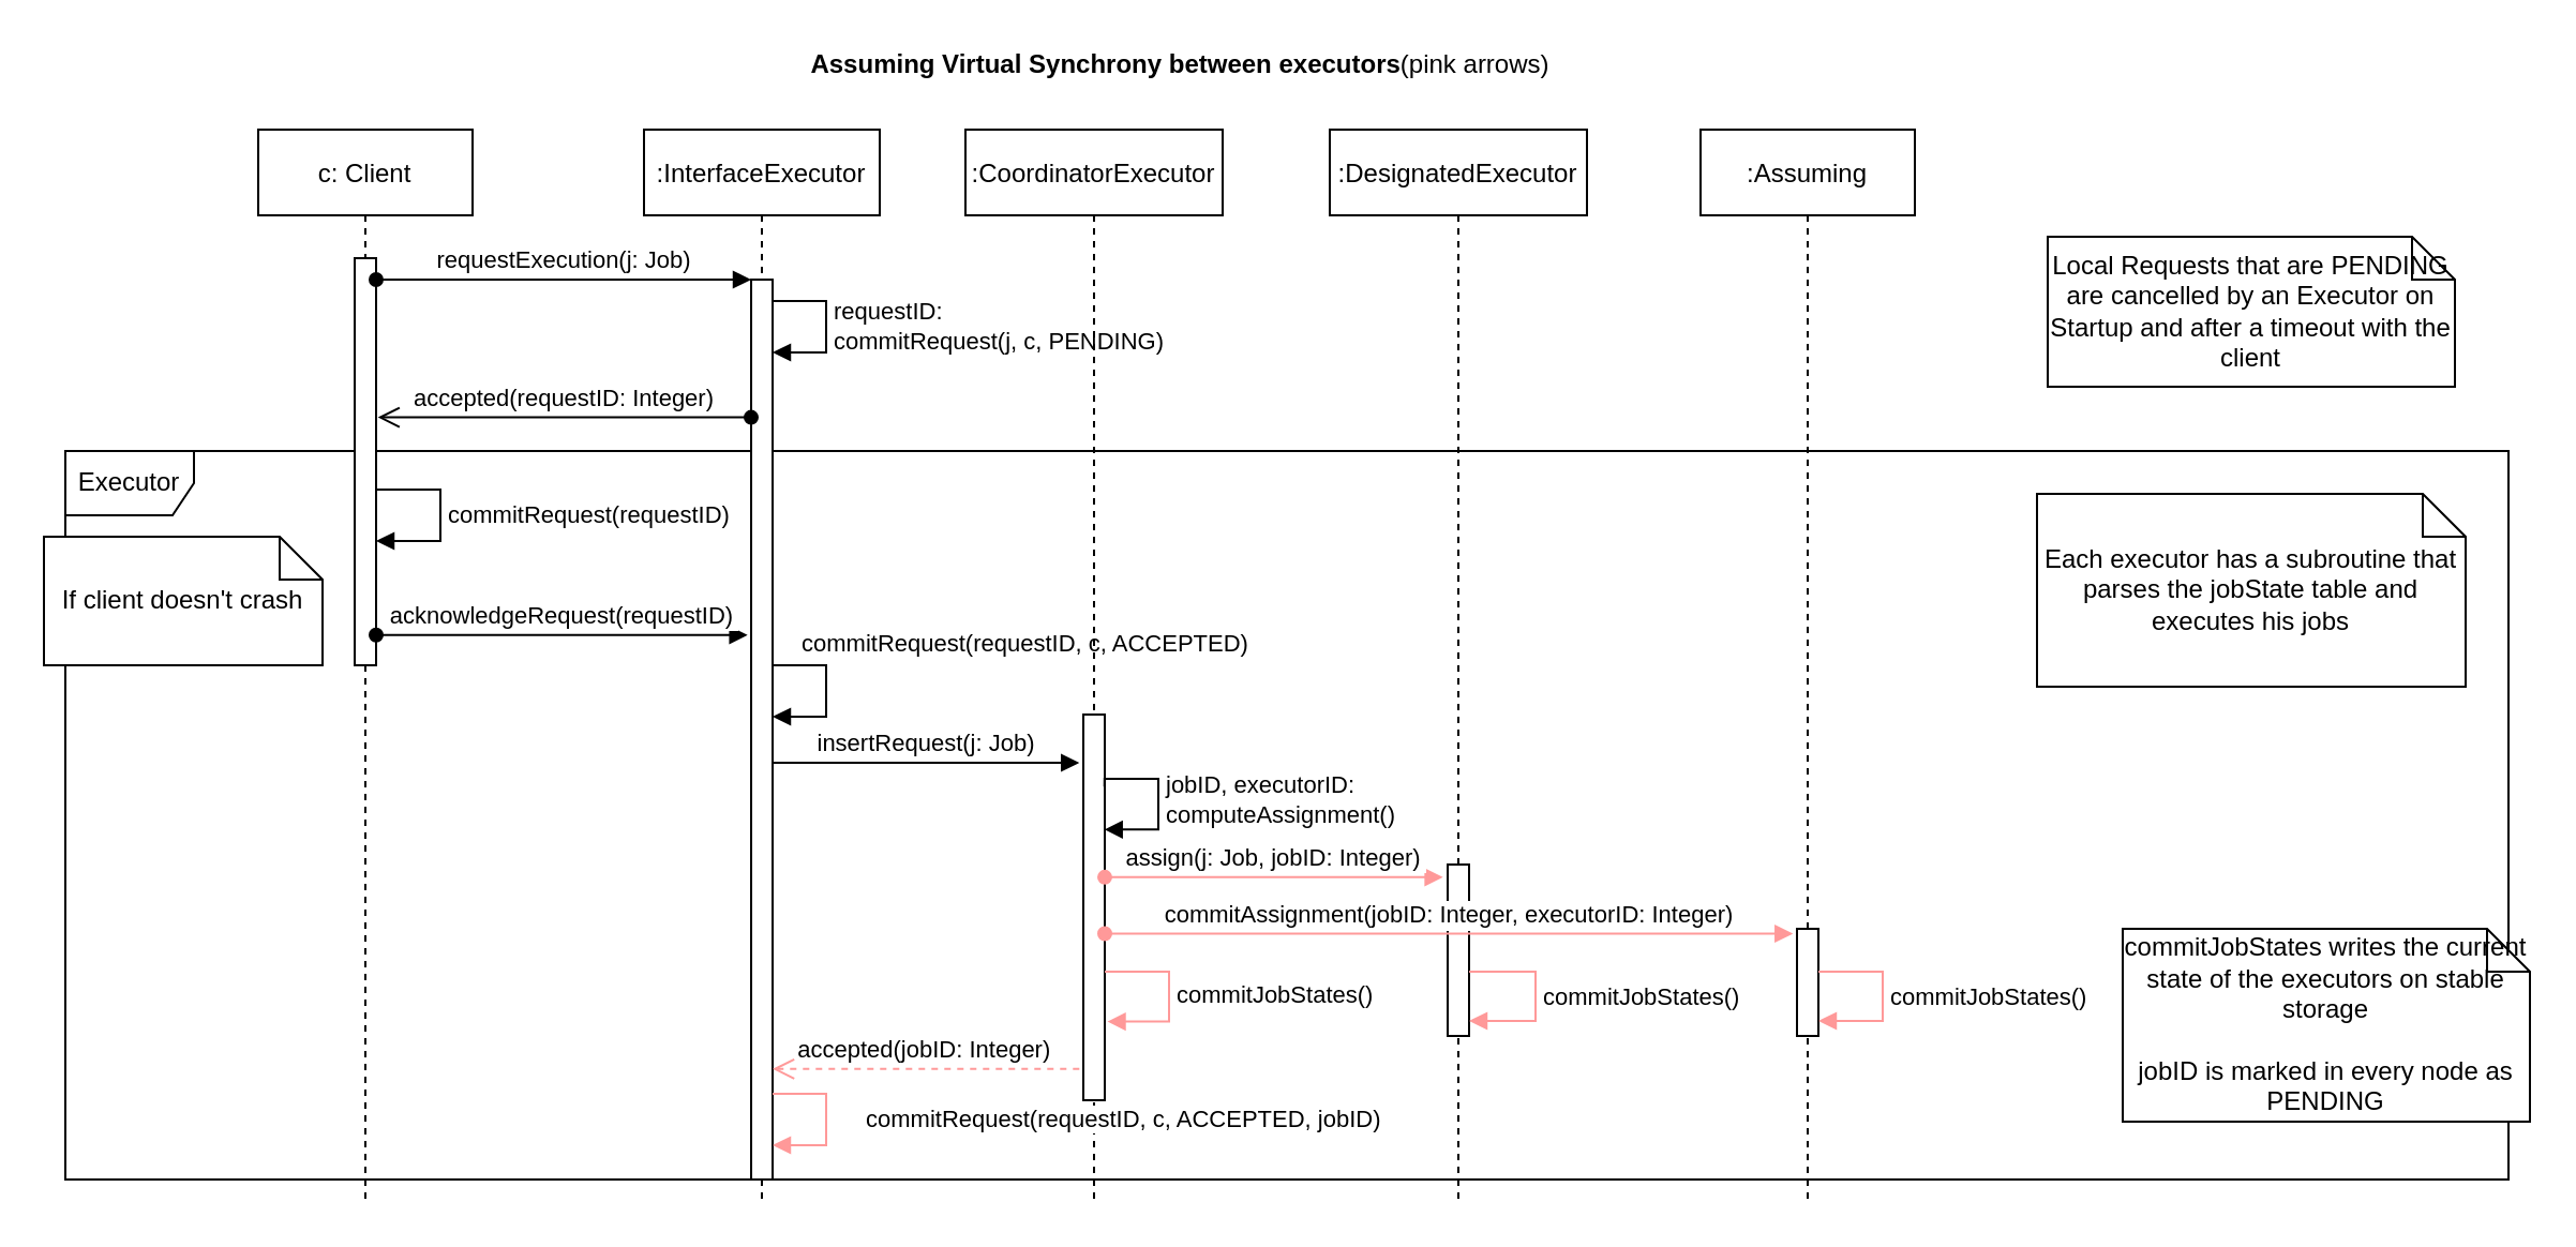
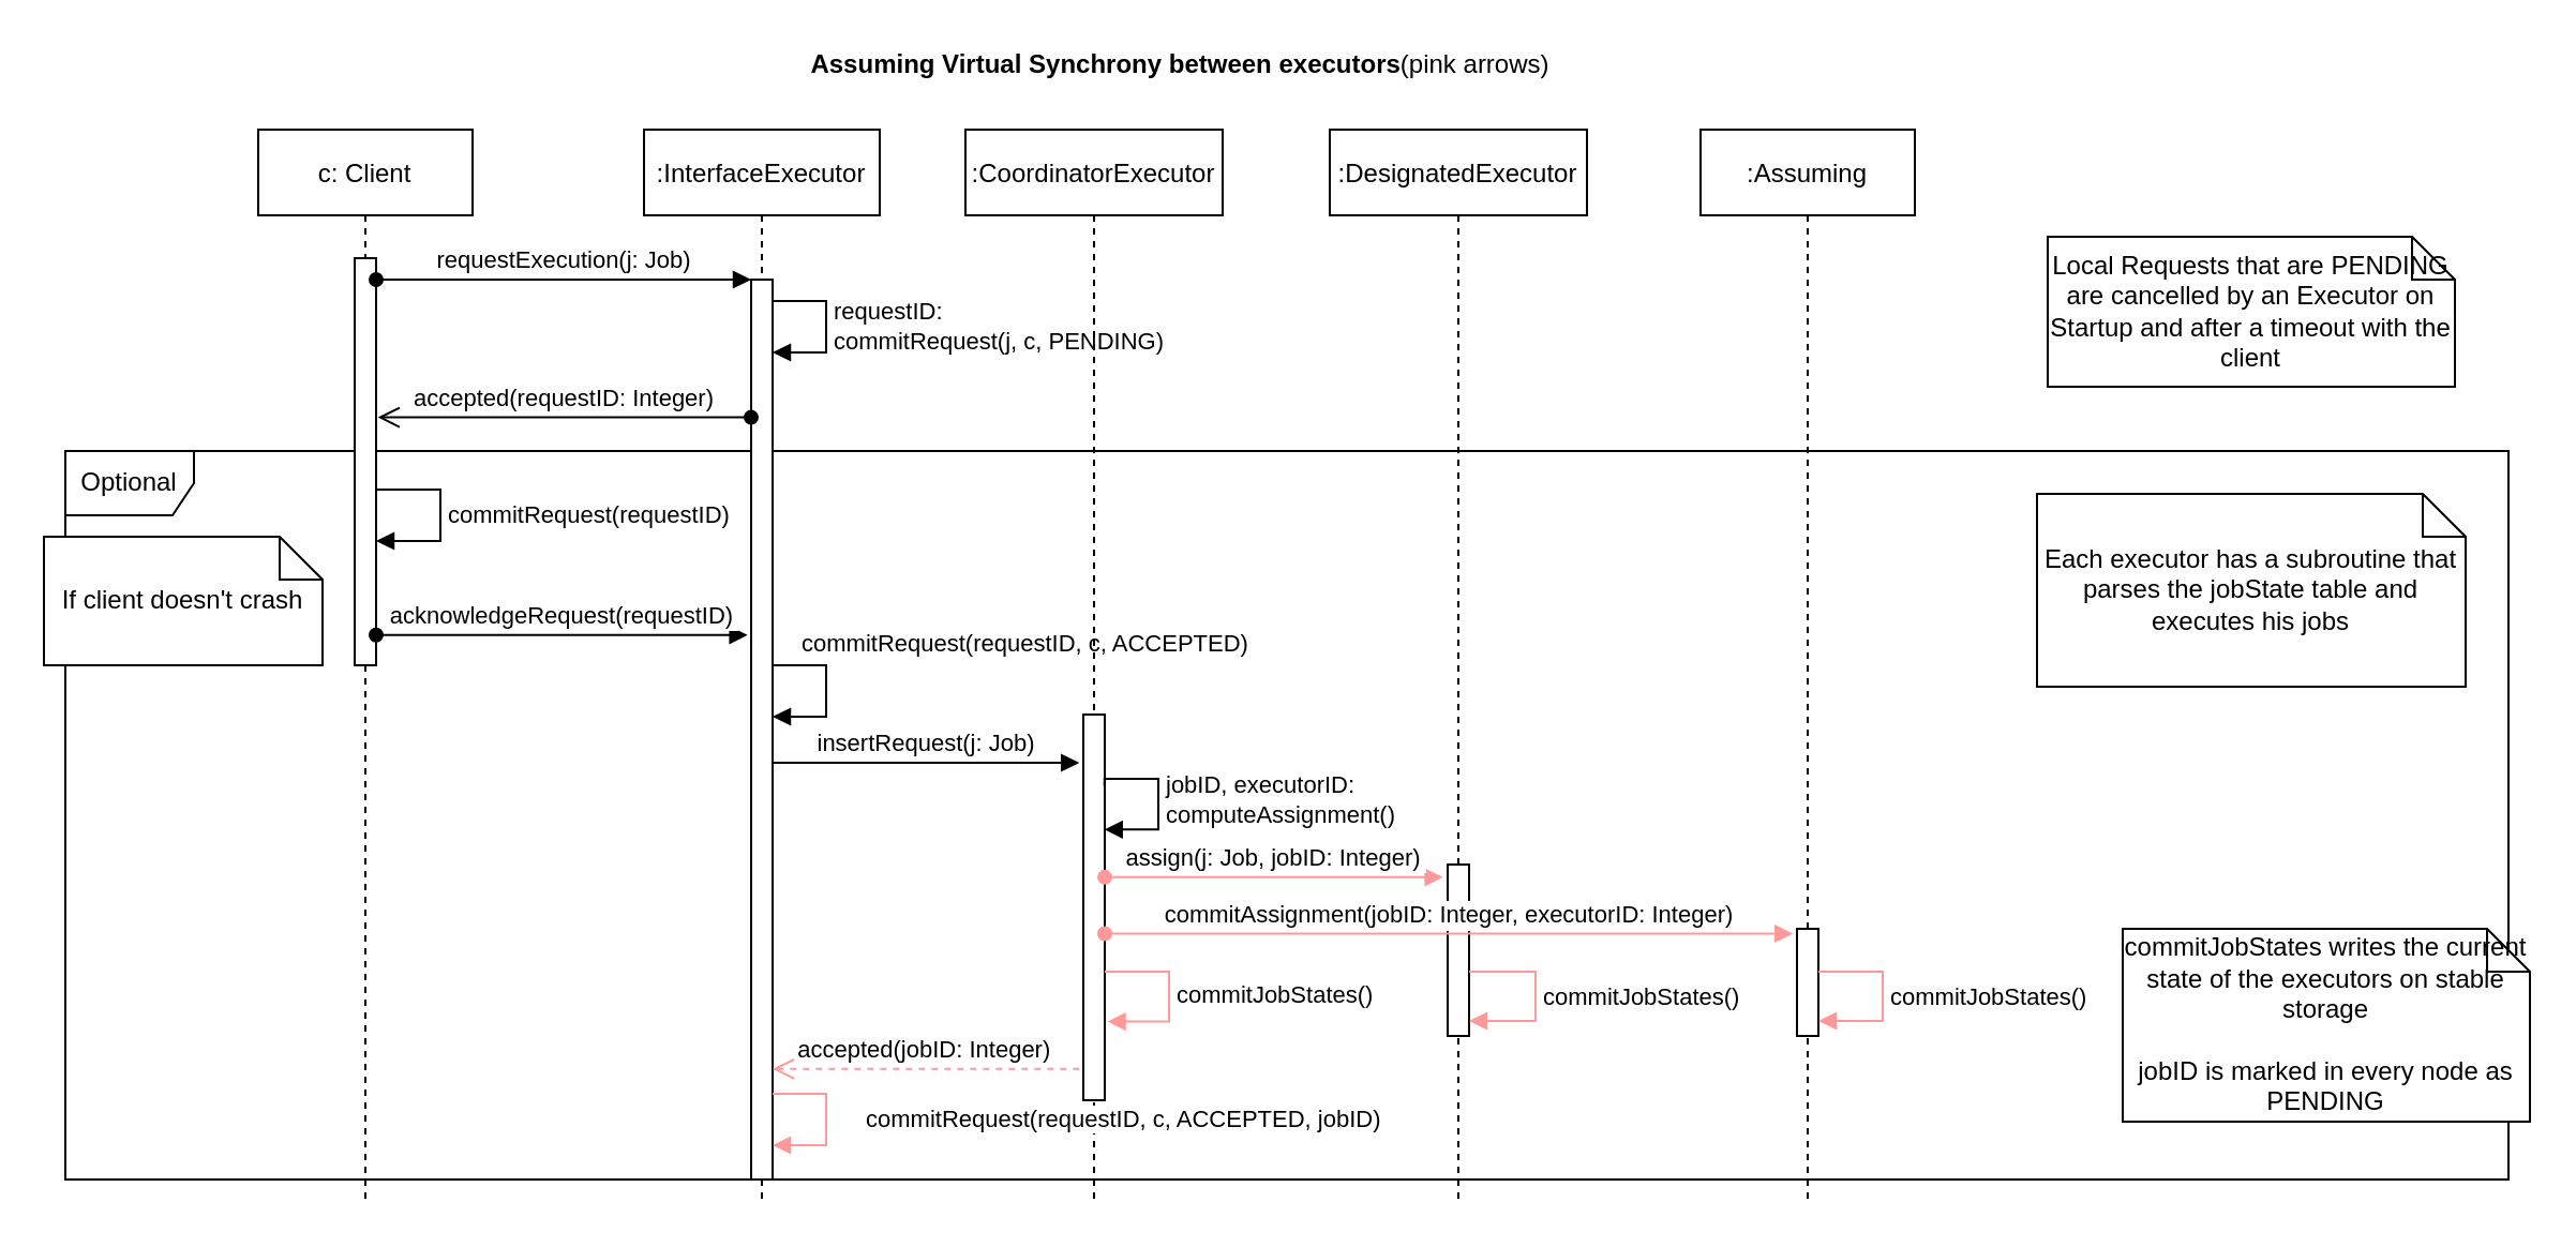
  <mxCell id="0" />
  <mxCell id="1" parent="0" />
- <mxCell id="2" value="Executor" style="shape=umlFrame;whiteSpace=wrap;html=1;" vertex="1" parent="1"><mxGeometry x="30" y="210" width="1140" height="340" as="geometry" /></mxCell>
+ <mxCell id="2" value="Optional" style="shape=umlFrame;whiteSpace=wrap;html=1;" vertex="1" parent="1"><mxGeometry x="30" y="210" width="1140" height="340" as="geometry" /></mxCell>
  <mxCell id="3" value="c: Client" style="shape=umlLifeline;perimeter=lifelinePerimeter;container=1;collapsible=0;recursiveResize=0;rounded=0;shadow=0;strokeWidth=1;" parent="1" vertex="1"><mxGeometry x="120" y="60" width="100" height="500" as="geometry" /></mxCell>
  <mxCell id="4" value="" style="points=[];perimeter=orthogonalPerimeter;rounded=0;shadow=0;strokeWidth=1;" parent="3" vertex="1"><mxGeometry x="45" y="60" width="10" height="190" as="geometry" /></mxCell>
  <mxCell id="5" value="&lt;div&gt;commitRequest(requestID)&lt;/div&gt;" style="edgeStyle=orthogonalEdgeStyle;html=1;align=left;spacingLeft=2;endArrow=block;rounded=0;" edge="1" parent="3" source="4" target="4"><mxGeometry relative="1" as="geometry"><mxPoint x="55" y="168" as="sourcePoint" /><Array as="points"><mxPoint x="85" y="168" /><mxPoint x="85" y="192" /></Array><mxPoint x="55" y="192" as="targetPoint" /></mxGeometry></mxCell>
  <mxCell id="6" value=":InterfaceExecutor" style="shape=umlLifeline;perimeter=lifelinePerimeter;container=1;collapsible=0;recursiveResize=0;rounded=0;shadow=0;strokeWidth=1;" parent="1" vertex="1"><mxGeometry x="300" y="60" width="110" height="500" as="geometry" /></mxCell>
  <mxCell id="7" value="" style="points=[];perimeter=orthogonalPerimeter;rounded=0;shadow=0;strokeWidth=1;" parent="6" vertex="1"><mxGeometry x="50" y="70" width="10" height="420" as="geometry" /></mxCell>
  <mxCell id="8" value="&lt;div&gt;requestID: &lt;br&gt;&lt;/div&gt;&lt;div&gt;commitRequest(j, c, PENDING)&lt;/div&gt;" style="edgeStyle=orthogonalEdgeStyle;html=1;align=left;spacingLeft=2;endArrow=block;rounded=0;" edge="1" parent="6" source="7" target="7"><mxGeometry relative="1" as="geometry"><mxPoint x="60" y="80" as="sourcePoint" /><Array as="points"><mxPoint x="85" y="80" /><mxPoint x="85" y="104" /></Array><mxPoint x="60.0" y="103.67" as="targetPoint" /></mxGeometry></mxCell>
  <mxCell id="9" value="&lt;div&gt;commitRequest(requestID, c, ACCEPTED)&lt;/div&gt;" style="edgeStyle=orthogonalEdgeStyle;html=1;align=left;spacingLeft=2;endArrow=block;rounded=0;" edge="1" parent="6" source="7" target="7"><mxGeometry x="-0.73" y="10" relative="1" as="geometry"><mxPoint x="60" y="250" as="sourcePoint" /><Array as="points"><mxPoint x="85" y="250" /><mxPoint x="85" y="274" /></Array><mxPoint x="60" y="274" as="targetPoint" /><mxPoint as="offset" /></mxGeometry></mxCell>
  <mxCell id="10" value="accepted(requestID: Integer)" style="verticalAlign=bottom;endArrow=open;endSize=8;shadow=0;strokeWidth=1;entryX=1.083;entryY=0.391;entryDx=0;entryDy=0;entryPerimeter=0;startArrow=oval;startFill=1;" parent="1" source="7" target="4" edge="1"><mxGeometry relative="1" as="geometry"><mxPoint x="175" y="230" as="targetPoint" /><mxPoint x="350" y="230" as="sourcePoint" /></mxGeometry></mxCell>
  <mxCell id="11" value="requestExecution(j: Job)" style="verticalAlign=bottom;endArrow=block;entryX=0;entryY=0;shadow=0;strokeWidth=1;startArrow=oval;startFill=1;" parent="1" source="4" target="7" edge="1"><mxGeometry relative="1" as="geometry"><mxPoint x="275" y="221" as="sourcePoint" /></mxGeometry></mxCell>
  <mxCell id="12" value=":CoordinatorExecutor" style="shape=umlLifeline;perimeter=lifelinePerimeter;container=1;collapsible=0;recursiveResize=0;rounded=0;shadow=0;strokeWidth=1;" vertex="1" parent="1"><mxGeometry x="450" y="60" width="120" height="500" as="geometry" /></mxCell>
  <mxCell id="13" value="" style="points=[];perimeter=orthogonalPerimeter;rounded=0;shadow=0;strokeWidth=1;" vertex="1" parent="12"><mxGeometry x="55" y="273" width="10" height="180" as="geometry" /></mxCell>
  <mxCell id="14" value="&lt;div&gt;jobID, executorID: &lt;br&gt;&lt;/div&gt;&lt;div&gt;computeAssignment()&lt;/div&gt;" style="edgeStyle=orthogonalEdgeStyle;html=1;align=left;spacingLeft=2;endArrow=block;rounded=0;entryX=0.986;entryY=0.298;exitX=0.986;exitY=0.187;exitDx=0;exitDy=0;exitPerimeter=0;entryDx=0;entryDy=0;entryPerimeter=0;" edge="1" target="13" parent="12" source="13"><mxGeometry relative="1" as="geometry"><mxPoint x="70" y="303" as="sourcePoint" /><Array as="points"><mxPoint x="65" y="303" /><mxPoint x="90" y="303" /><mxPoint x="90" y="327" /></Array><mxPoint x="70" y="323" as="targetPoint" /></mxGeometry></mxCell>
  <mxCell id="15" value="commitJobStates()" style="edgeStyle=orthogonalEdgeStyle;html=1;align=left;spacingLeft=2;endArrow=block;rounded=0;entryX=1.124;entryY=0.796;entryDx=0;entryDy=0;entryPerimeter=0;strokeColor=#FF9999;" edge="1" parent="12" source="13" target="13"><mxGeometry relative="1" as="geometry"><mxPoint x="70.04" y="396.63" as="sourcePoint" /><Array as="points"><mxPoint x="95" y="393" /><mxPoint x="95" y="416" /></Array><mxPoint x="70.04" y="416.61" as="targetPoint" /></mxGeometry></mxCell>
  <mxCell id="16" value=":Assuming" style="shape=umlLifeline;perimeter=lifelinePerimeter;container=1;collapsible=0;recursiveResize=0;rounded=0;shadow=0;strokeWidth=1;" vertex="1" parent="1"><mxGeometry x="793" y="60" width="100" height="500" as="geometry" /></mxCell>
  <mxCell id="17" value=":DesignatedExecutor" style="shape=umlLifeline;perimeter=lifelinePerimeter;container=1;collapsible=0;recursiveResize=0;rounded=0;shadow=0;strokeWidth=1;" vertex="1" parent="1"><mxGeometry x="620" y="60" width="120" height="500" as="geometry" /></mxCell>
  <mxCell id="18" value="" style="points=[];perimeter=orthogonalPerimeter;rounded=0;shadow=0;strokeWidth=1;" vertex="1" parent="17"><mxGeometry x="55" y="343" width="10" height="80" as="geometry" /></mxCell>
  <mxCell id="19" value="commitJobStates()" style="edgeStyle=orthogonalEdgeStyle;html=1;align=left;spacingLeft=2;endArrow=block;rounded=0;strokeColor=#FF9999;" edge="1" parent="17" source="18" target="18"><mxGeometry relative="1" as="geometry"><mxPoint x="66" y="393.0" as="sourcePoint" /><Array as="points"><mxPoint x="96" y="393" /><mxPoint x="96" y="416" /></Array><mxPoint x="67.24" y="416.28" as="targetPoint" /></mxGeometry></mxCell>
  <mxCell id="20" value="insertRequest(j: Job)" style="verticalAlign=bottom;endArrow=block;shadow=0;strokeWidth=1;entryX=-0.186;entryY=0.125;entryDx=0;entryDy=0;entryPerimeter=0;" edge="1" parent="1" source="7" target="13"><mxGeometry relative="1" as="geometry"><mxPoint x="360" y="355.5" as="sourcePoint" /><mxPoint x="470" y="353" as="targetPoint" /></mxGeometry></mxCell>
  <mxCell id="21" value="&lt;b&gt;Assuming Virtual Synchrony between executors&lt;/b&gt;(pink arrows)" style="text;html=1;align=center;verticalAlign=middle;resizable=0;points=[];autosize=1;" vertex="1" parent="1"><mxGeometry x="370" y="20" width="360" height="20" as="geometry" /></mxCell>
  <mxCell id="22" value="assign(j: Job, jobID: Integer)" style="verticalAlign=bottom;endArrow=block;shadow=0;strokeWidth=1;entryX=-0.221;entryY=0.074;entryDx=0;entryDy=0;entryPerimeter=0;strokeColor=#FF9999;startArrow=oval;startFill=1;" edge="1" parent="1" source="13" target="18"><mxGeometry relative="1" as="geometry"><mxPoint x="520" y="413" as="sourcePoint" /><mxPoint x="640" y="413" as="targetPoint" /></mxGeometry></mxCell>
  <mxCell id="23" value="" style="points=[];perimeter=orthogonalPerimeter;rounded=0;shadow=0;strokeWidth=1;" vertex="1" parent="1"><mxGeometry x="838" y="433" width="10" height="50" as="geometry" /></mxCell>
  <mxCell id="24" value="commitAssignment(jobID: Integer, executorID: Integer)" style="verticalAlign=bottom;endArrow=block;shadow=0;strokeWidth=1;entryX=-0.186;entryY=0.045;entryDx=0;entryDy=0;entryPerimeter=0;strokeColor=#FF9999;startArrow=oval;startFill=1;" edge="1" parent="1" source="13" target="23"><mxGeometry relative="1" as="geometry"><mxPoint x="540" y="473" as="sourcePoint" /><mxPoint x="678.17" y="473" as="targetPoint" /></mxGeometry></mxCell>
  <mxCell id="25" value="accepted(jobID: Integer)" style="verticalAlign=bottom;endArrow=open;dashed=1;endSize=8;exitX=-0.186;exitY=0.919;shadow=0;strokeWidth=1;exitDx=0;exitDy=0;exitPerimeter=0;strokeColor=#FF9999;" edge="1" parent="1" source="13" target="7"><mxGeometry relative="1" as="geometry"><mxPoint x="360" y="498.42" as="targetPoint" /><mxPoint x="535" y="503" as="sourcePoint" /></mxGeometry></mxCell>
  <mxCell id="26" value="commitJobStates()" style="edgeStyle=orthogonalEdgeStyle;html=1;align=left;spacingLeft=2;endArrow=block;rounded=0;strokeColor=#FF9999;" edge="1" parent="1" source="23" target="23"><mxGeometry relative="1" as="geometry"><mxPoint x="848" y="453" as="sourcePoint" /><Array as="points"><mxPoint x="878" y="453" /><mxPoint x="878" y="476" /></Array><mxPoint x="849.24" y="476.28" as="targetPoint" /></mxGeometry></mxCell>
  <mxCell id="27" value="&lt;div&gt;commitJobStates writes the current state of the executors on stable storage&lt;/div&gt;&lt;div&gt;&lt;br&gt;&lt;/div&gt;&lt;div&gt;jobID is marked in every node as PENDING&lt;br&gt;&lt;/div&gt;" style="shape=note;size=20;whiteSpace=wrap;html=1;" vertex="1" parent="1"><mxGeometry x="990" y="433" width="190" height="90" as="geometry" /></mxCell>
  <mxCell id="28" value="Each executor has a subroutine that parses the jobState table and executes his jobs" style="shape=note;size=20;whiteSpace=wrap;html=1;" vertex="1" parent="1"><mxGeometry x="950" y="230" width="200" height="90" as="geometry" /></mxCell>
  <mxCell id="29" value="If client doesn't crash" style="shape=note;size=20;whiteSpace=wrap;html=1;" vertex="1" parent="1"><mxGeometry x="20" y="250" width="130" height="60" as="geometry" /></mxCell>
  <mxCell id="30" value="acknowledgeRequest(requestID)" style="verticalAlign=bottom;endArrow=block;entryX=-0.167;entryY=0.395;shadow=0;strokeWidth=1;startArrow=oval;startFill=1;entryDx=0;entryDy=0;entryPerimeter=0;" edge="1" parent="1" source="4" target="7"><mxGeometry relative="1" as="geometry"><mxPoint x="180" y="290" as="sourcePoint" /><mxPoint x="355" y="290" as="targetPoint" /></mxGeometry></mxCell>
  <mxCell id="31" value="&lt;div&gt;Local Requests that are PENDING&lt;/div&gt;&lt;div&gt;are cancelled by an Executor on Startup and after a timeout with the client&lt;br&gt;&lt;/div&gt;" style="shape=note;size=20;whiteSpace=wrap;html=1;" vertex="1" parent="1"><mxGeometry x="955" y="110" width="190" height="70" as="geometry" /></mxCell>
  <mxCell id="32" value="&lt;div&gt;commitRequest(requestID, c, ACCEPTED, jobID)&lt;/div&gt;" style="edgeStyle=orthogonalEdgeStyle;html=1;align=left;spacingLeft=2;endArrow=block;rounded=0;strokeColor=#FF9999;" edge="1" parent="1"><mxGeometry y="15" relative="1" as="geometry"><mxPoint x="360" y="510" as="sourcePoint" /><Array as="points"><mxPoint x="385" y="510" /><mxPoint x="385" y="534" /></Array><mxPoint x="360" y="534" as="targetPoint" /><mxPoint as="offset" /></mxGeometry></mxCell>
